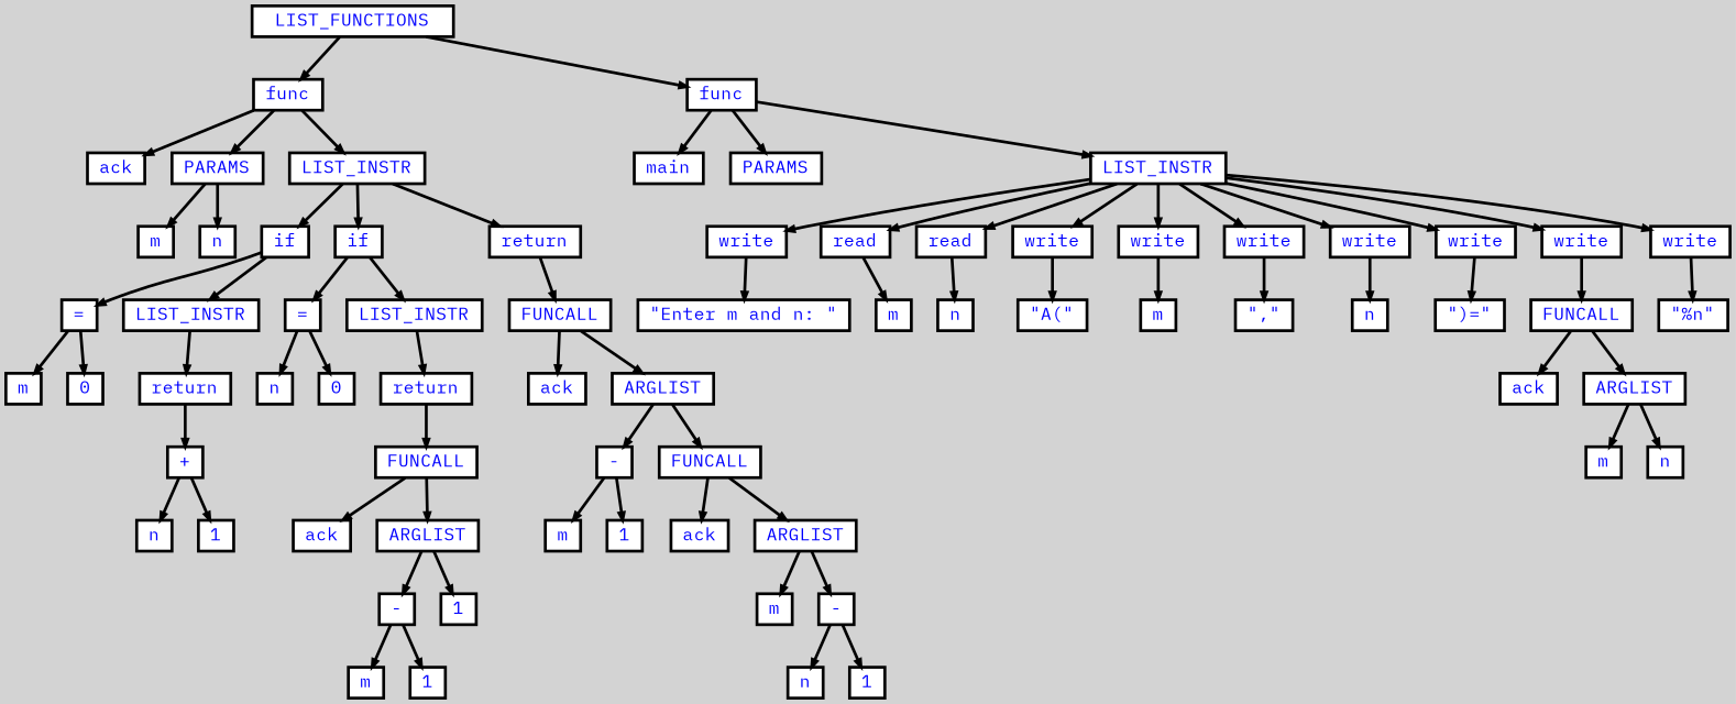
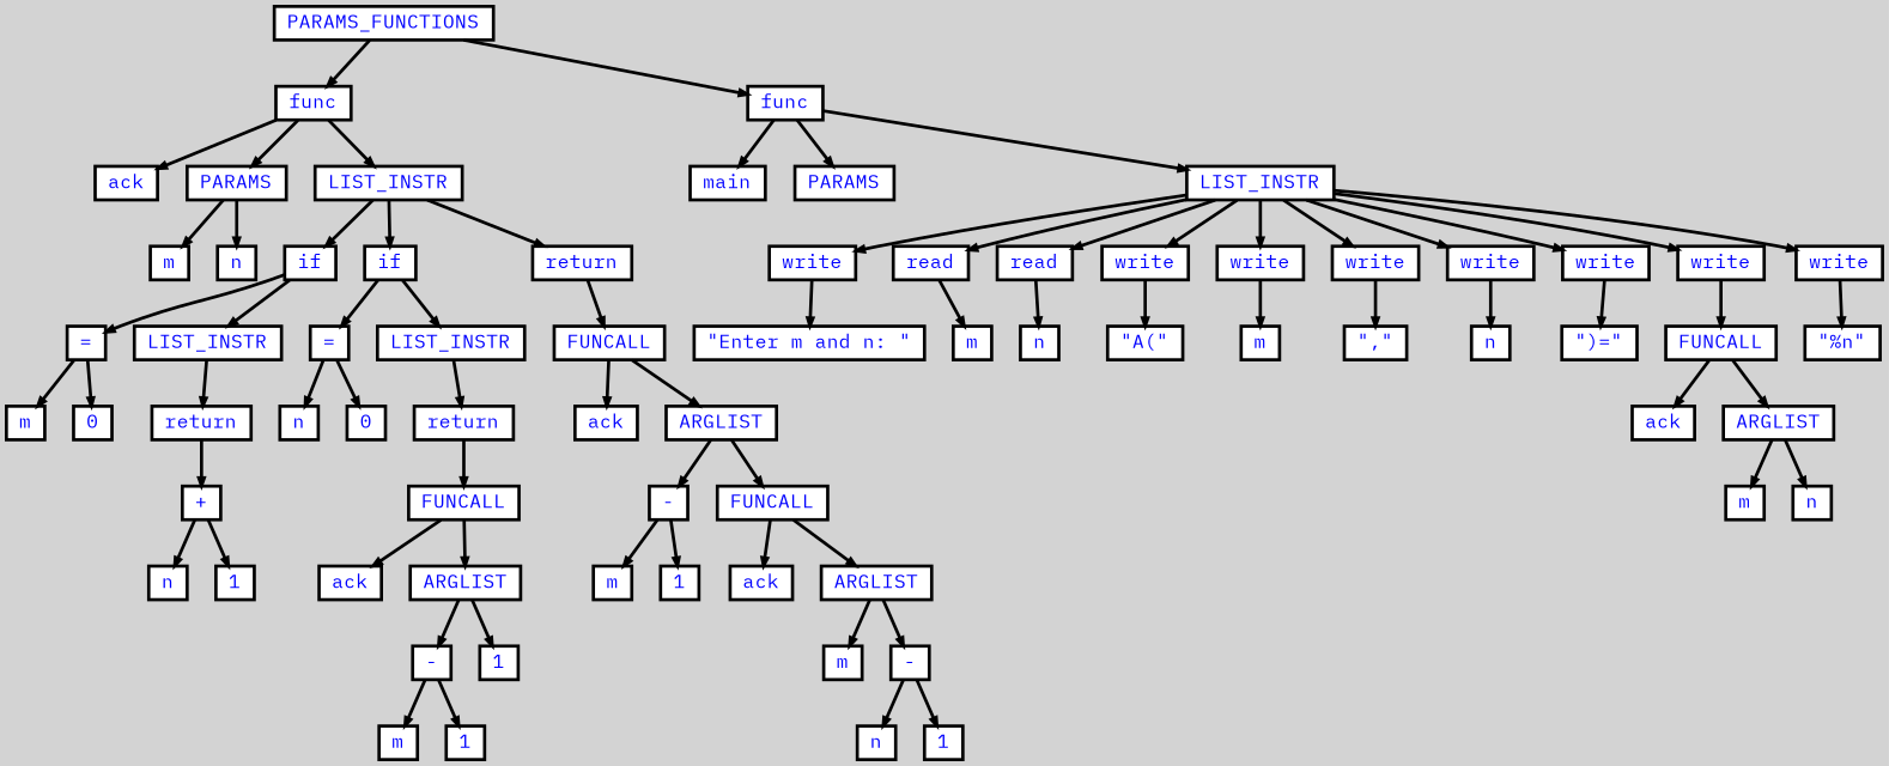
  digraph {
    bgcolor=lightgrey
    ordering=out
    ranksep=.4
    fontname="IBM Plex Mono"
    node [color=black fillcolor=white fixedsize=false fontcolor=blue fontname="IBM Plex Mono" fontsize=12 shape=box style="filled, solid, bold"]
    edge [arrowsize=.5 color=black style=bold fontname="IBM Plex Mono"]
-   n1 [height=.25 label=LIST_FUNCTIONS width=.25]
+   n1 [height=.25 label=PARAMS_FUNCTIONS width=.25]
    n2 [height=.25 label=func width=.25]
    n3 [height=.25 label=func width=.25]
    n4 [height=.25 label=ack width=.25]
    n5 [height=.25 label=PARAMS width=.25]
    n6 [height=.25 label=LIST_INSTR width=.25]
    n7 [height=.25 label=m width=.25]
    n8 [height=.25 label=n width=.25]
    n9 [height=.25 label=if width=.25]
    n10 [height=.25 label=if width=.25]
    n11 [height=.25 label=return width=.25]
    n12 [height=.25 label="=" width=.25]
    n13 [height=.25 label=LIST_INSTR width=.25]
    n14 [height=.25 label=m width=.25]
    n15 [height=.25 label=0 width=.25]
    n16 [height=.25 label=return width=.25]
    n17 [height=.25 label="+" width=.25]
    n18 [height=.25 label=n width=.25]
    n19 [height=.25 label=1 width=.25]
    n20 [height=.25 label="=" width=.25]
    n21 [height=.25 label=LIST_INSTR width=.25]
    n22 [height=.25 label=n width=.25]
    n23 [height=.25 label=0 width=.25]
    n24 [height=.25 label=return width=.25]
    n25 [height=.25 label=FUNCALL width=.25]
    n26 [height=.25 label=ack width=.25]
    n27 [height=.25 label=ARGLIST width=.25]
    n28 [height=.25 label="-" width=.25]
    n29 [height=.25 label=1 width=.25]
    n30 [height=.25 label=m width=.25]
    n31 [height=.25 label=1 width=.25]
    n32 [height=.25 label=FUNCALL width=.25]
    n33 [height=.25 label=ack width=.25]
    n34 [height=.25 label=ARGLIST width=.25]
    n35 [height=.25 label="-" width=.25]
    n36 [height=.25 label=FUNCALL width=.25]
    n37 [height=.25 label=m width=.25]
    n38 [height=.25 label=1 width=.25]
    n39 [height=.25 label=ack width=.25]
    n40 [height=.25 label=ARGLIST width=.25]
    n41 [height=.25 label=m width=.25]
    n42 [height=.25 label="-" width=.25]
    n43 [height=.25 label=n width=.25]
    n44 [height=.25 label=1 width=.25]
    n45 [height=.25 label=main width=.25]
    n46 [height=.25 label=PARAMS width=.25]
    n47 [height=.25 label=LIST_INSTR width=.25]
    n48 [height=.25 label=write width=.25]
    n49 [height=.25 label=read width=.25]
    n50 [height=.25 label=read width=.25]
    n51 [height=.25 label=write width=.25]
    n52 [height=.25 label=write width=.25]
    n53 [height=.25 label=write width=.25]
    n54 [height=.25 label=write width=.25]
    n55 [height=.25 label=write width=.25]
    n56 [height=.25 label=write width=.25]
    n57 [height=.25 label=write width=.25]
    n58 [height=.25 label="\"Enter m and n: \"" width=.25]
    n59 [height=.25 label=m width=.25]
    n60 [height=.25 label=n width=.25]
    n61 [height=.25 label="\"A(\"" width=.25]
    n62 [height=.25 label=m width=.25]
    n63 [height=.25 label="\",\"" width=.25]
    n64 [height=.25 label=n width=.25]
    n65 [height=.25 label="\")=\"" width=.25]
    n66 [height=.25 label=FUNCALL width=.25]
    n67 [height=.25 label=ack width=.25]
    n68 [height=.25 label=ARGLIST width=.25]
    n69 [height=.25 label=m width=.25]
    n70 [height=.25 label=n width=.25]
    n71 [height=.25 label="\"%n\"" width=.25]
    n1 -> n2
    n1 -> n3
    n2 -> n4
    n2 -> n5
    n2 -> n6
    n3 -> n45
    n3 -> n46
    n3 -> n47
    n5 -> n7
    n5 -> n8
    n6 -> n9
    n6 -> n10
    n6 -> n11
    n9 -> n12
    n9 -> n13
    n10 -> n20
    n10 -> n21
    n11 -> n32
    n12 -> n14
    n12 -> n15
    n13 -> n16
    n16 -> n17
    n17 -> n18
    n17 -> n19
    n20 -> n22
    n20 -> n23
    n21 -> n24
    n24 -> n25
    n25 -> n26
    n25 -> n27
    n27 -> n28
    n27 -> n29
    n28 -> n30
    n28 -> n31
    n32 -> n33
    n32 -> n34
    n34 -> n35
    n34 -> n36
    n35 -> n37
    n35 -> n38
    n36 -> n39
    n36 -> n40
    n40 -> n41
    n40 -> n42
    n42 -> n43
    n42 -> n44
    n47 -> n48
    n47 -> n49
    n47 -> n50
    n47 -> n51
    n47 -> n52
    n47 -> n53
    n47 -> n54
    n47 -> n55
    n47 -> n56
    n47 -> n57
    n48 -> n58
    n49 -> n59
    n50 -> n60
    n51 -> n61
    n52 -> n62
    n53 -> n63
    n54 -> n64
    n55 -> n65
    n56 -> n66
    n57 -> n71
    n66 -> n67
    n66 -> n68
    n68 -> n69
    n68 -> n70
  }
